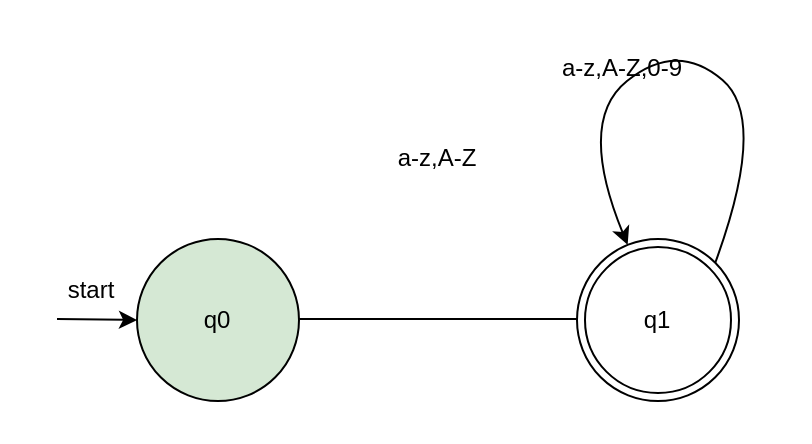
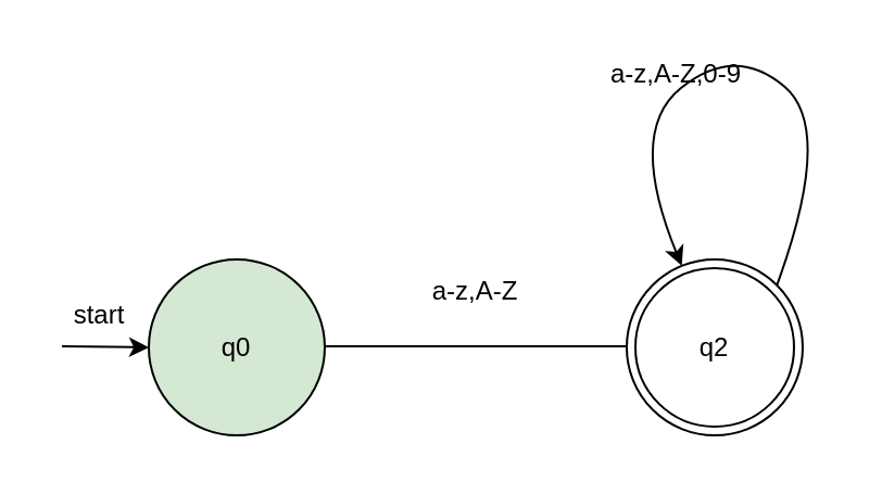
  <mxCell id="0" />
  <mxCell id="1" parent="0" />
  <mxCell id="2" value="" style="endArrow=classic;html=1;rounded=0;" parent="1" target="4" edge="1"><mxGeometry width="50" height="50" relative="1" as="geometry"><mxPoint x="28" y="159" as="sourcePoint" /><mxPoint x="108" y="159" as="targetPoint" /></mxGeometry></mxCell>
  <mxCell id="3" value="" style="edgeStyle=orthogonalEdgeStyle;rounded=0;orthogonalLoop=1;jettySize=auto;html=1;" parent="1" source="4" edge="1"><mxGeometry relative="1" as="geometry"><mxPoint x="298" y="159" as="targetPoint" /></mxGeometry></mxCell>
  <mxCell id="4" value="q0" style="ellipse;whiteSpace=wrap;html=1;aspect=fixed;fillColor=#d5e8d4;" parent="1" vertex="1"><mxGeometry x="68" y="119" width="81" height="81" as="geometry" /></mxCell>
  <mxCell id="5" value="start" style="text;html=1;align=center;verticalAlign=middle;resizable=0;points=[];autosize=1;strokeColor=none;fillColor=none;" parent="1" vertex="1"><mxGeometry x="20" y="130" width="50" height="30" as="geometry" /></mxCell>
- <mxCell id="6" value="a-z,A-Z" style="text;html=1;align=center;verticalAlign=middle;resizable=0;points=[];autosize=1;strokeColor=none;fillColor=none;" parent="1" vertex="1"><mxGeometry x="188" y="64" width="60" height="30" as="geometry" /></mxCell>
- <mxCell id="7" value="q1" style="ellipse;shape=doubleEllipse;whiteSpace=wrap;html=1;aspect=fixed;" parent="1" vertex="1"><mxGeometry x="288" y="119" width="81" height="81" as="geometry" /></mxCell>
+ <mxCell id="6" value="a-z,A-Z" style="text;html=1;align=center;verticalAlign=middle;resizable=0;points=[];autosize=1;strokeColor=none;fillColor=none;" parent="1" vertex="1"><mxGeometry x="188" y="119" width="60" height="30" as="geometry" /></mxCell>
+ <mxCell id="7" value="q2" style="ellipse;shape=doubleEllipse;whiteSpace=wrap;html=1;aspect=fixed;" parent="1" vertex="1"><mxGeometry x="288" y="119" width="81" height="81" as="geometry" /></mxCell>
  <mxCell id="8" value="" style="endArrow=classic;html=1;rounded=0;exitX=1;exitY=0;exitDx=0;exitDy=0;flowAnimation=0;curved=1;" parent="1" source="7" target="7" edge="1"><mxGeometry width="50" height="50" relative="1" as="geometry"><mxPoint x="373.5" y="119" as="sourcePoint" /><mxPoint x="278" y="120" as="targetPoint" /><Array as="points"><mxPoint x="383.5" y="59" /><mxPoint x="338" y="20" /><mxPoint x="288" y="60" /></Array></mxGeometry></mxCell>
  <mxCell id="9" value="&lt;span style=&quot;text-align: center; text-wrap-mode: nowrap;&quot;&gt;a-z,A-Z,0-9&lt;/span&gt;" style="text;whiteSpace=wrap;html=1;" parent="1" vertex="1"><mxGeometry x="279" y="20" width="60" height="40" as="geometry" /></mxCell>
